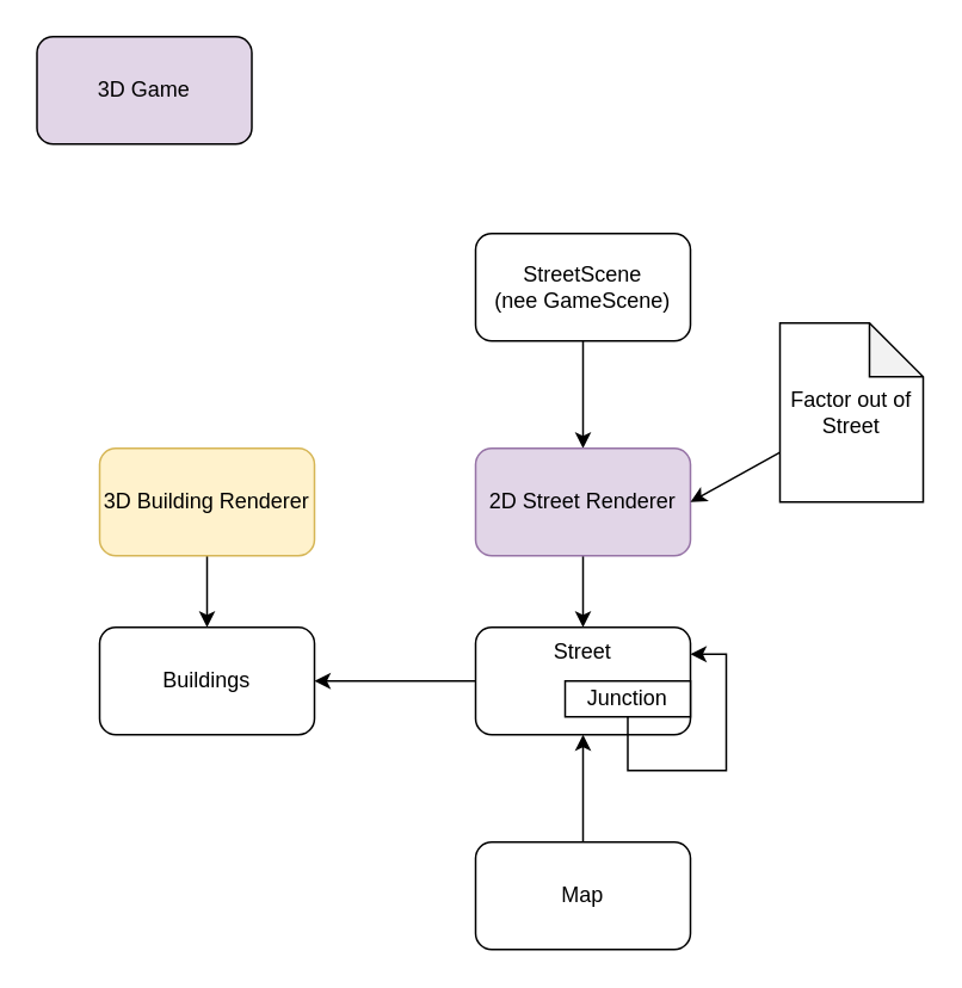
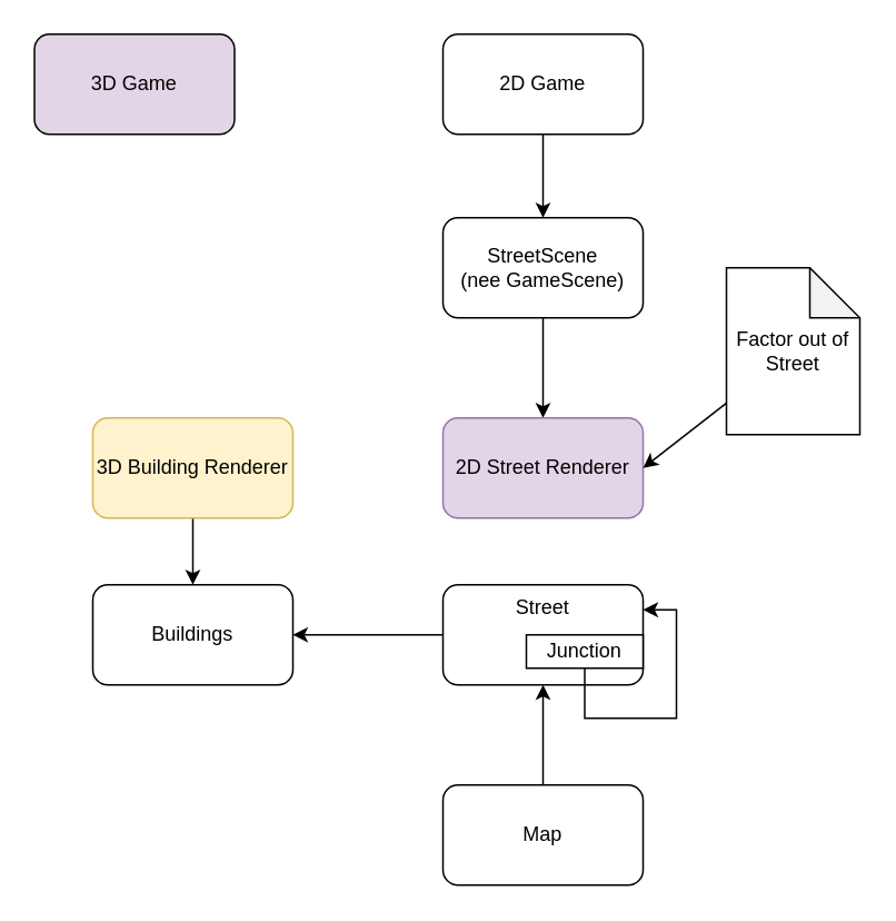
  <mxCell id="0" />
  <mxCell id="1" parent="0" />
  <mxCell id="2" value="3D Game" style="rounded=1;whiteSpace=wrap;html=1;fillColor=#e1d5e7;" vertex="1" parent="1"><mxGeometry x="20" y="20" width="120" height="60" as="geometry" /></mxCell>
  <mxCell id="3" style="edgeStyle=orthogonalEdgeStyle;rounded=0;orthogonalLoop=1;jettySize=auto;html=1;entryX=1;entryY=0.5;entryDx=0;entryDy=0;startArrow=none;startFill=0;endArrow=classic;endFill=1;" edge="1" parent="1" source="4" target="11"><mxGeometry relative="1" as="geometry" /></mxCell>
  <mxCell id="4" value="Street" style="rounded=1;whiteSpace=wrap;html=1;verticalAlign=top;" vertex="1" parent="1"><mxGeometry x="265" y="350" width="120" height="60" as="geometry" /></mxCell>
+ <mxCell id="5" style="edgeStyle=orthogonalEdgeStyle;rounded=0;orthogonalLoop=1;jettySize=auto;html=1;entryX=0.5;entryY=0;entryDx=0;entryDy=0;startArrow=none;startFill=0;endArrow=classic;endFill=1;" edge="1" parent="1" source="6" target="13"><mxGeometry relative="1" as="geometry" /></mxCell>
+ <mxCell id="6" value="2D Game" style="rounded=1;whiteSpace=wrap;html=1;" vertex="1" parent="1"><mxGeometry x="265" y="20" width="120" height="60" as="geometry" /></mxCell>
  <mxCell id="7" style="edgeStyle=orthogonalEdgeStyle;rounded=0;orthogonalLoop=1;jettySize=auto;html=1;entryX=0.5;entryY=1;entryDx=0;entryDy=0;" edge="1" parent="1" source="8" target="4"><mxGeometry relative="1" as="geometry" /></mxCell>
  <mxCell id="8" value="Map" style="rounded=1;whiteSpace=wrap;html=1;" vertex="1" parent="1"><mxGeometry x="265" y="470" width="120" height="60" as="geometry" /></mxCell>
  <mxCell id="9" style="edgeStyle=orthogonalEdgeStyle;rounded=0;orthogonalLoop=1;jettySize=auto;html=1;entryX=0.5;entryY=1;entryDx=0;entryDy=0;startArrow=classic;startFill=1;endArrow=none;endFill=0;exitX=1;exitY=0.25;exitDx=0;exitDy=0;" edge="1" parent="1" source="4" target="10"><mxGeometry relative="1" as="geometry"><Array as="points"><mxPoint x="405" y="365" /><mxPoint x="405" y="430" /><mxPoint x="350" y="430" /></Array></mxGeometry></mxCell>
  <mxCell id="10" value="Junction" style="rounded=0;whiteSpace=wrap;html=1;" vertex="1" parent="1"><mxGeometry x="315" y="380" width="70" height="20" as="geometry" /></mxCell>
  <mxCell id="11" value="Buildings" style="rounded=1;whiteSpace=wrap;html=1;" vertex="1" parent="1"><mxGeometry x="55" y="350" width="120" height="60" as="geometry" /></mxCell>
  <mxCell id="12" style="edgeStyle=orthogonalEdgeStyle;rounded=0;orthogonalLoop=1;jettySize=auto;html=1;entryX=0.5;entryY=0;entryDx=0;entryDy=0;startArrow=none;startFill=0;endArrow=classic;endFill=1;" edge="1" parent="1" source="13" target="15"><mxGeometry relative="1" as="geometry" /></mxCell>
  <mxCell id="13" value="StreetScene&lt;br&gt;(nee GameScene)" style="rounded=1;whiteSpace=wrap;html=1;" vertex="1" parent="1"><mxGeometry x="265" y="130" width="120" height="60" as="geometry" /></mxCell>
- <mxCell id="14" style="edgeStyle=orthogonalEdgeStyle;rounded=0;orthogonalLoop=1;jettySize=auto;html=1;entryX=0.5;entryY=0;entryDx=0;entryDy=0;startArrow=none;startFill=0;endArrow=classic;endFill=1;" edge="1" parent="1" source="15" target="4"><mxGeometry relative="1" as="geometry" /></mxCell>
  <mxCell id="15" value="2D Street Renderer" style="rounded=1;whiteSpace=wrap;html=1;fillColor=#e1d5e7;strokeColor=#9673a6;" vertex="1" parent="1"><mxGeometry x="265" y="250" width="120" height="60" as="geometry" /></mxCell>
  <mxCell id="16" style="rounded=0;orthogonalLoop=1;jettySize=auto;html=1;entryX=1;entryY=0.5;entryDx=0;entryDy=0;startArrow=none;startFill=0;endArrow=classic;endFill=1;" edge="1" parent="1" source="17" target="15"><mxGeometry relative="1" as="geometry" /></mxCell>
- <mxCell id="17" value="Factor out of Street" style="shape=note;whiteSpace=wrap;html=1;backgroundOutline=1;darkOpacity=0.05;" vertex="1" parent="1"><mxGeometry x="435" y="180" width="80" height="100" as="geometry" /></mxCell>
+ <mxCell id="17" value="Factor out of Street" style="shape=note;whiteSpace=wrap;html=1;backgroundOutline=1;darkOpacity=0.05;" vertex="1" parent="1"><mxGeometry x="435" y="160" width="80" height="100" as="geometry" /></mxCell>
  <mxCell id="18" style="edgeStyle=none;rounded=0;orthogonalLoop=1;jettySize=auto;html=1;entryX=0.5;entryY=0;entryDx=0;entryDy=0;startArrow=none;startFill=0;endArrow=classic;endFill=1;" edge="1" parent="1" source="19" target="11"><mxGeometry relative="1" as="geometry" /></mxCell>
  <mxCell id="19" value="3D Building Renderer" style="rounded=1;whiteSpace=wrap;html=1;fillColor=#fff2cc;strokeColor=#d6b656;" vertex="1" parent="1"><mxGeometry x="55" y="250" width="120" height="60" as="geometry" /></mxCell>
